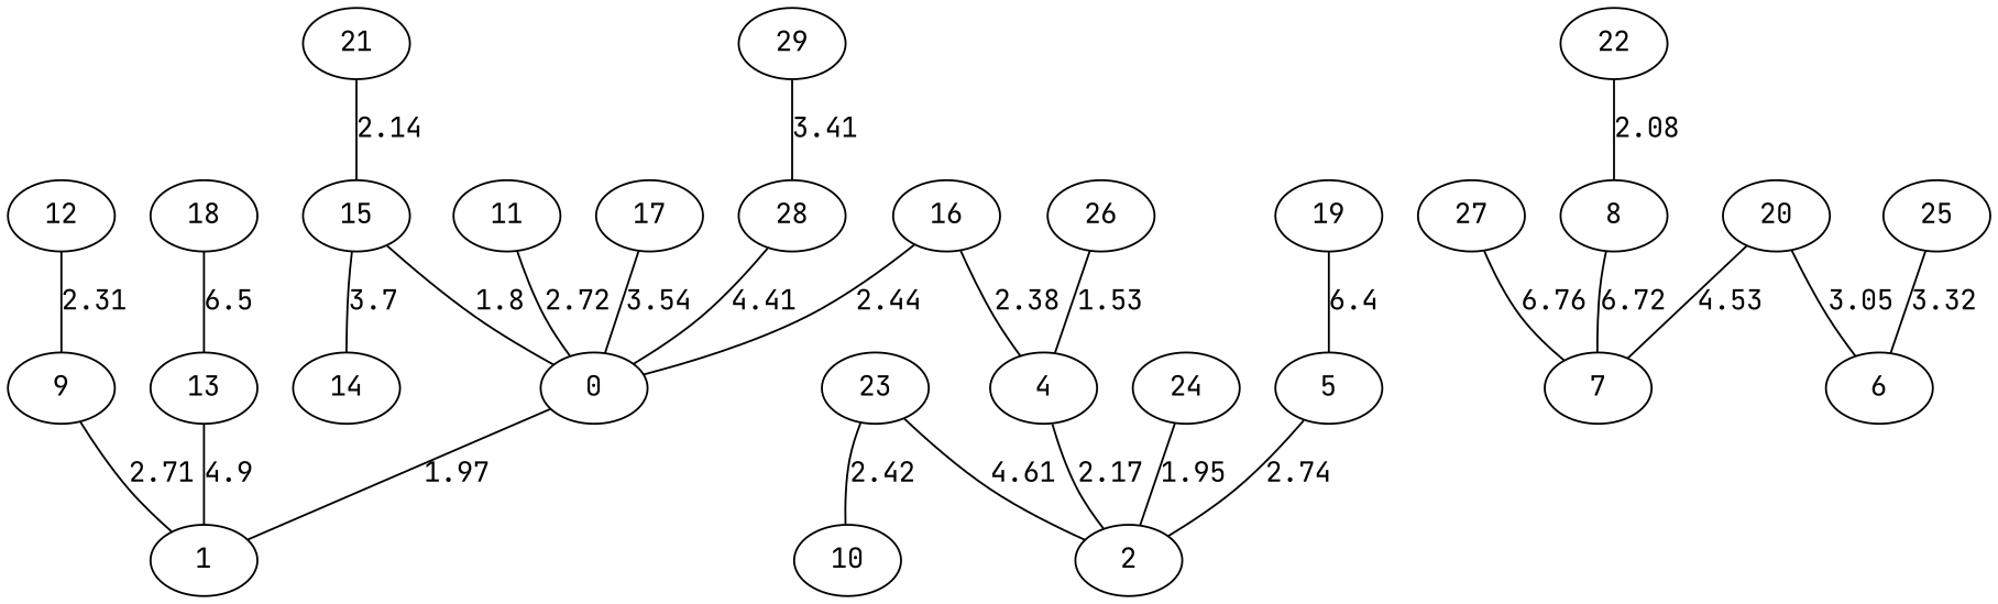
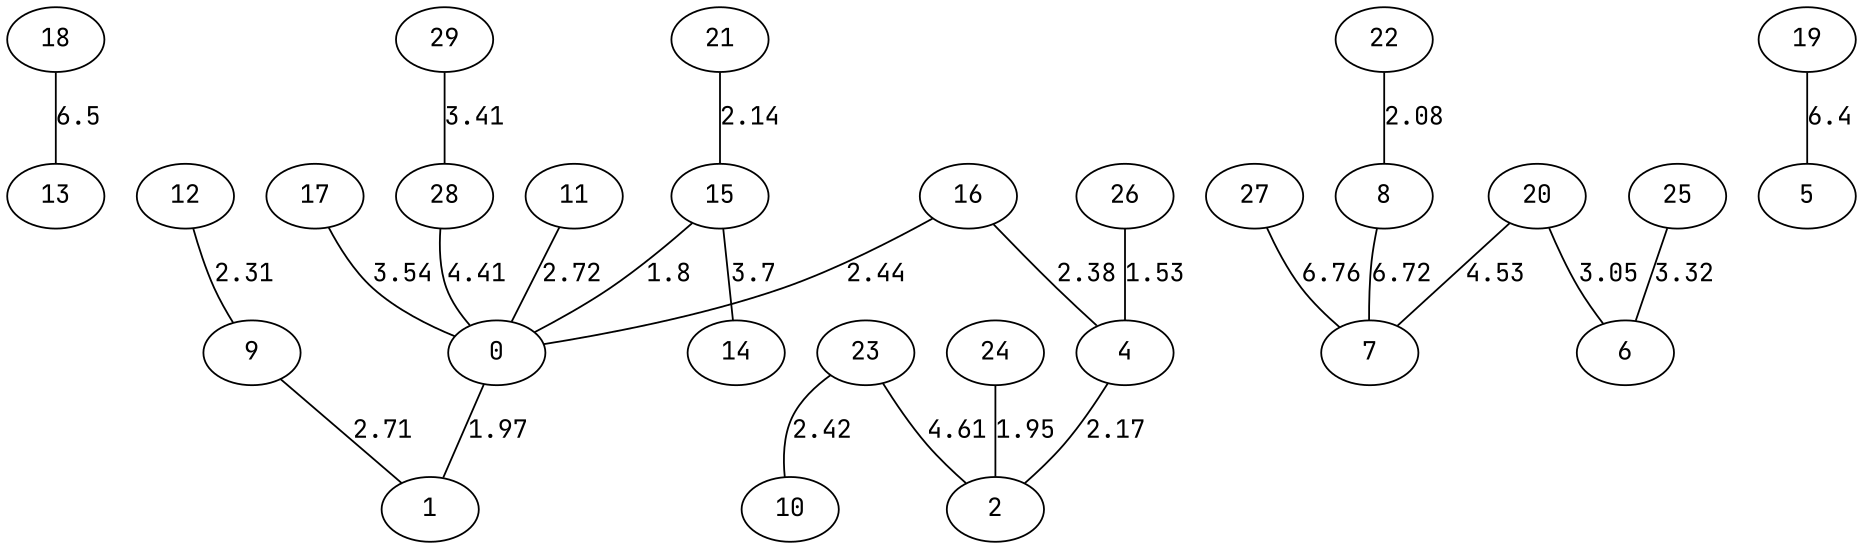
  graph {
    fontname="JetBrains Mono"
    node [fontname="JetBrains Mono"]
    edge [fontname="JetBrains Mono"]
    18
    13
    1
    27
    7
    12
    9
    20
    6
    0
    17
    22
    8
    26
    4
    2
    28
    5
    11
    23
    10
    24
    16
    21
    15
    14
    29
    19
    25
    18 -- 13 [label=6.5]
-   13 -- 1 [label=4.9]
    27 -- 7 [label=6.76]
    12 -- 9 [label=2.31]
    9 -- 1 [label=2.71]
    20 -- 7 [label=4.53]
    20 -- 6 [label=3.05]
    0 -- 1 [label=1.97]
    17 -- 0 [label=3.54]
    22 -- 8 [label=2.08]
    8 -- 7 [label=6.72]
    26 -- 4 [label=1.53]
    4 -- 2 [label=2.17]
    28 -- 0 [label=4.41]
-   5 -- 2 [label=2.74]
    11 -- 0 [label=2.72]
    23 -- 2 [label=4.61]
    23 -- 10 [label=2.42]
    24 -- 2 [label=1.95]
    16 -- 0 [label=2.44]
    16 -- 4 [label=2.38]
    21 -- 15 [label=2.14]
    15 -- 0 [label=1.8]
    15 -- 14 [label=3.7]
    29 -- 28 [label=3.41]
    19 -- 5 [label=6.4]
    25 -- 6 [label=3.32]
  }
